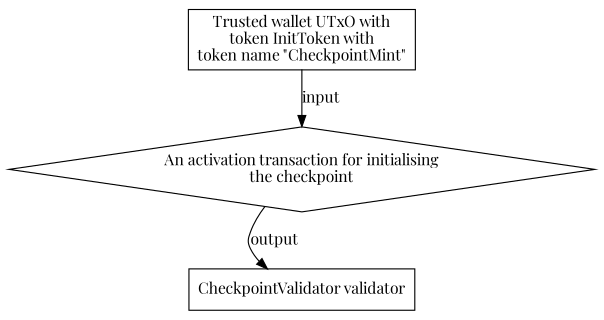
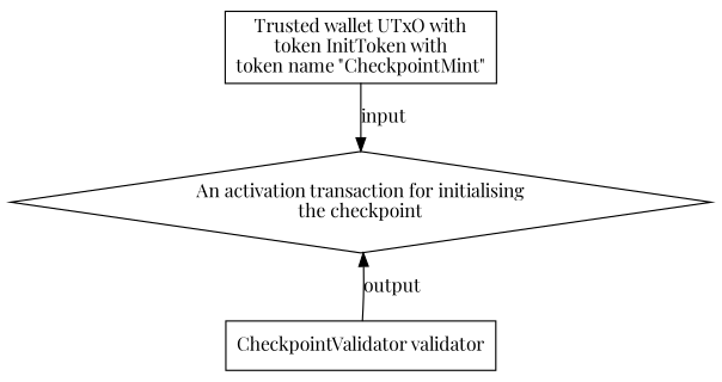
  strict digraph {
    fontname="Playfair Display"
    nodesep=0.5
    ranksep=0.5
    node [fontname="Playfair Display" shape=record]
    edge [fontname="Playfair Display"]
    n1 [label="Trusted wallet UTxO with\ntoken InitToken with\ntoken name \"CheckpointMint\""]
    n2 [label="An activation transaction for initialising\nthe checkpoint" shape=diamond]
    n3 [label="CheckpointValidator validator"]
    n1 -> n2 [label=input]
-   n2 -> n3 [label=output]
+   n3 -> n2 [label=output]
  }
